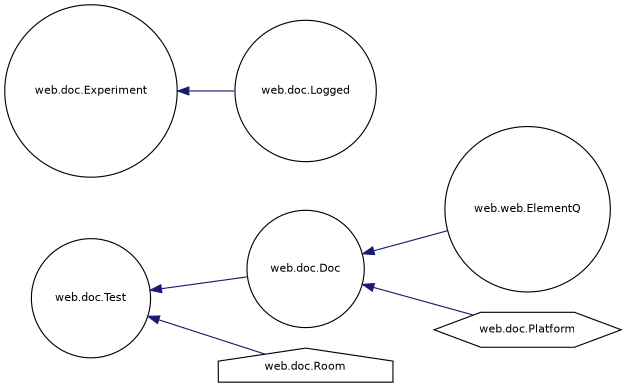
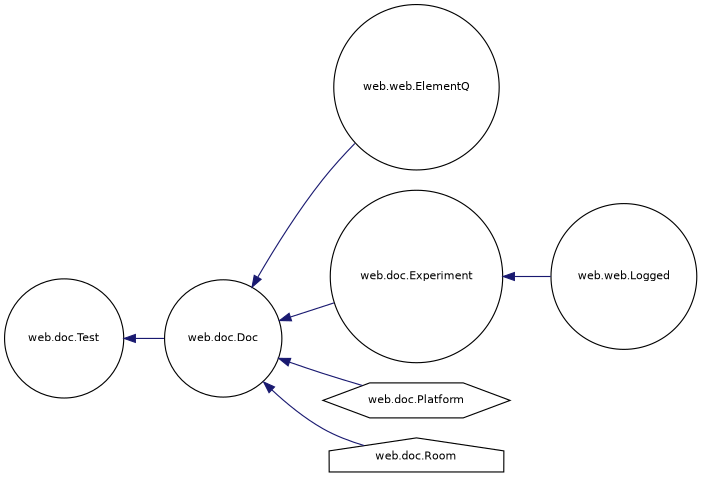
  digraph {
    rankdir=LR
    node [color=black fillcolor=white fontname=Helvetica fontsize=10 shape=circle style=filled]
    edge [color=midnightblue dir=back fontname=Helvetica fontsize=10 labelfontname=Helvetica labelfontsize=10 style=solid]
    n1 [height=0.2 label="web.doc.Doc" width=0.4]
    n2 [height=0.2 label="web.web.ElementQ" width=0.4]
    n3 [height=0.2 label="web.doc.Experiment" width=0.4]
    n4 [height=0.2 label="web.doc.Platform" shape=hexagon width=0.4]
    n5 [height=0.2 label="web.doc.Room" shape=house width=0.4]
-   n6 [height=0.2 label="web.doc.Logged" width=0.4]
+   n6 [height=0.2 label="web.web.Logged" width=0.4]
    n7 [height=0.2 label="web.doc.Test" width=0.4]
    n1 -> n2
+   n1 -> n3
    n1 -> n4
-   n7 -> n5
+   n1 -> n5
    n3 -> n6
    n7 -> n1
  }
